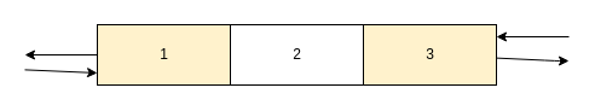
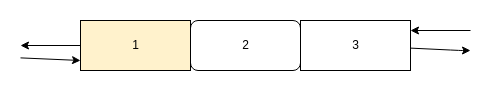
  <mxCell id="0" />
  <mxCell id="1" parent="0" />
- <mxCell id="2" value="2" style="html=1;" vertex="1" parent="1"><mxGeometry x="190" y="20" width="110" height="50" as="geometry" /></mxCell>
+ <mxCell id="2" value="2" style="html=1;rounded=1;" vertex="1" parent="1"><mxGeometry x="190" y="20" width="110" height="50" as="geometry" /></mxCell>
  <mxCell id="3" style="edgeStyle=none;html=1;" edge="1" parent="1" source="4"><mxGeometry relative="1" as="geometry"><mxPoint x="470" y="50" as="targetPoint" /><Array as="points"><mxPoint x="460" y="50" /></Array></mxGeometry></mxCell>
- <mxCell id="4" value="3" style="html=1;fillColor=#fff2cc;" vertex="1" parent="1"><mxGeometry x="300" y="20" width="110" height="50" as="geometry" /></mxCell>
+ <mxCell id="4" value="3" style="html=1;" vertex="1" parent="1"><mxGeometry x="300" y="20" width="110" height="50" as="geometry" /></mxCell>
  <mxCell id="5" style="edgeStyle=none;html=1;" edge="1" parent="1" source="6"><mxGeometry relative="1" as="geometry"><mxPoint x="20" y="45" as="targetPoint" /></mxGeometry></mxCell>
  <mxCell id="6" value="1" style="html=1;fillColor=#fff2cc;" vertex="1" parent="1"><mxGeometry x="80" y="20" width="110" height="50" as="geometry" /></mxCell>
  <mxCell id="7" style="edgeStyle=none;html=1;" edge="1" parent="1"><mxGeometry relative="1" as="geometry"><mxPoint x="410" y="30" as="targetPoint" /><mxPoint x="470" y="30" as="sourcePoint" /></mxGeometry></mxCell>
  <mxCell id="8" style="edgeStyle=none;html=1;" edge="1" parent="1"><mxGeometry relative="1" as="geometry"><mxPoint x="80" y="60" as="targetPoint" /><mxPoint x="20" y="57.391" as="sourcePoint" /></mxGeometry></mxCell>
